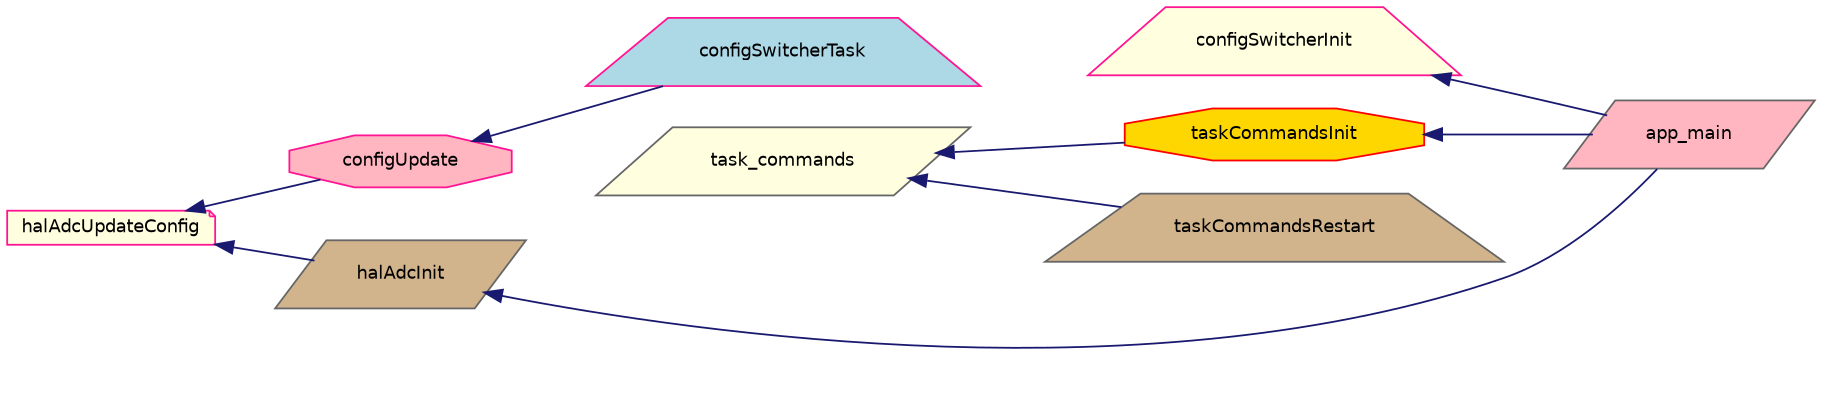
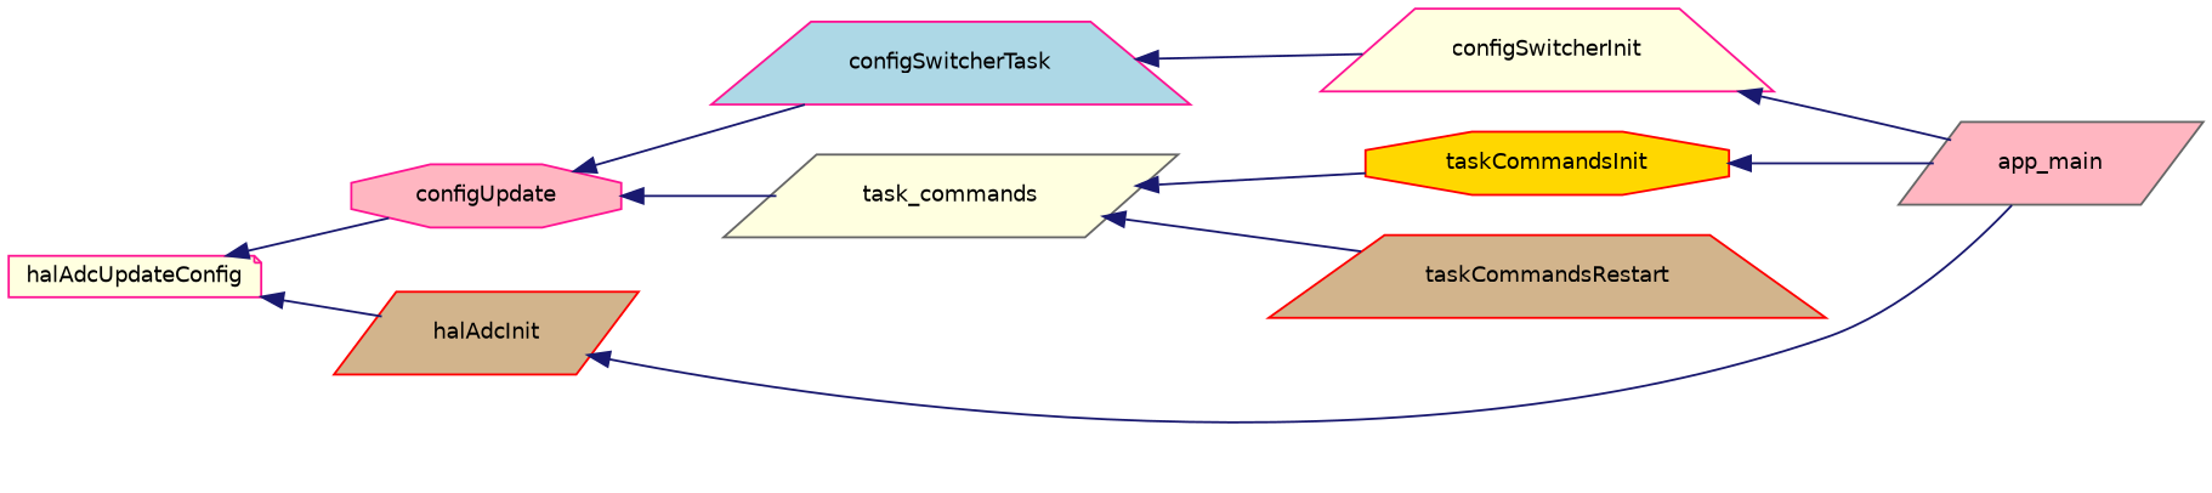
  digraph {
    rankdir=LR
    node [color=deeppink fillcolor=lightyellow fontname=Helvetica fontsize=10 shape=parallelogram style=filled]
    edge [color=midnightblue dir=back fontname=Helvetica fontsize=10 labelfontname=Helvetica labelfontsize=10 style=solid]
    n1 [fontcolor=black height=0.2 label=halAdcUpdateConfig shape=note width=0.4]
    n2 [fillcolor=lightpink height=0.2 label=configUpdate shape=octagon width=0.4]
-   n3 [color=gray40 fillcolor=tan height=0.2 label=halAdcInit width=0.4]
+   n3 [color=red fillcolor=tan height=0.2 label=halAdcInit width=0.4]
    n4 [fillcolor=lightblue height=0.2 label=configSwitcherTask shape=trapezium width=0.4]
    n5 [color=gray40 height=0.2 label=task_commands width=0.4]
    n6 [color=gray40 fillcolor=lightpink height=0.2 label=app_main width=0.4]
    n7 [height=0.2 label=configSwitcherInit shape=trapezium width=0.4]
    n8 [color=red fillcolor=gold height=0.2 label=taskCommandsInit shape=octagon width=0.4]
-   n9 [color=gray40 fillcolor=tan height=0.2 label=taskCommandsRestart shape=trapezium width=0.4]
+   n9 [color=red fillcolor=tan height=0.2 label=taskCommandsRestart shape=trapezium width=0.4]
    n1 -> n2
    n1 -> n3
    n2 -> n4
+   n2 -> n5
    n3 -> n6
+   n4 -> n7
    n5 -> n8
    n5 -> n9
    n7 -> n6
    n8 -> n6
  }
